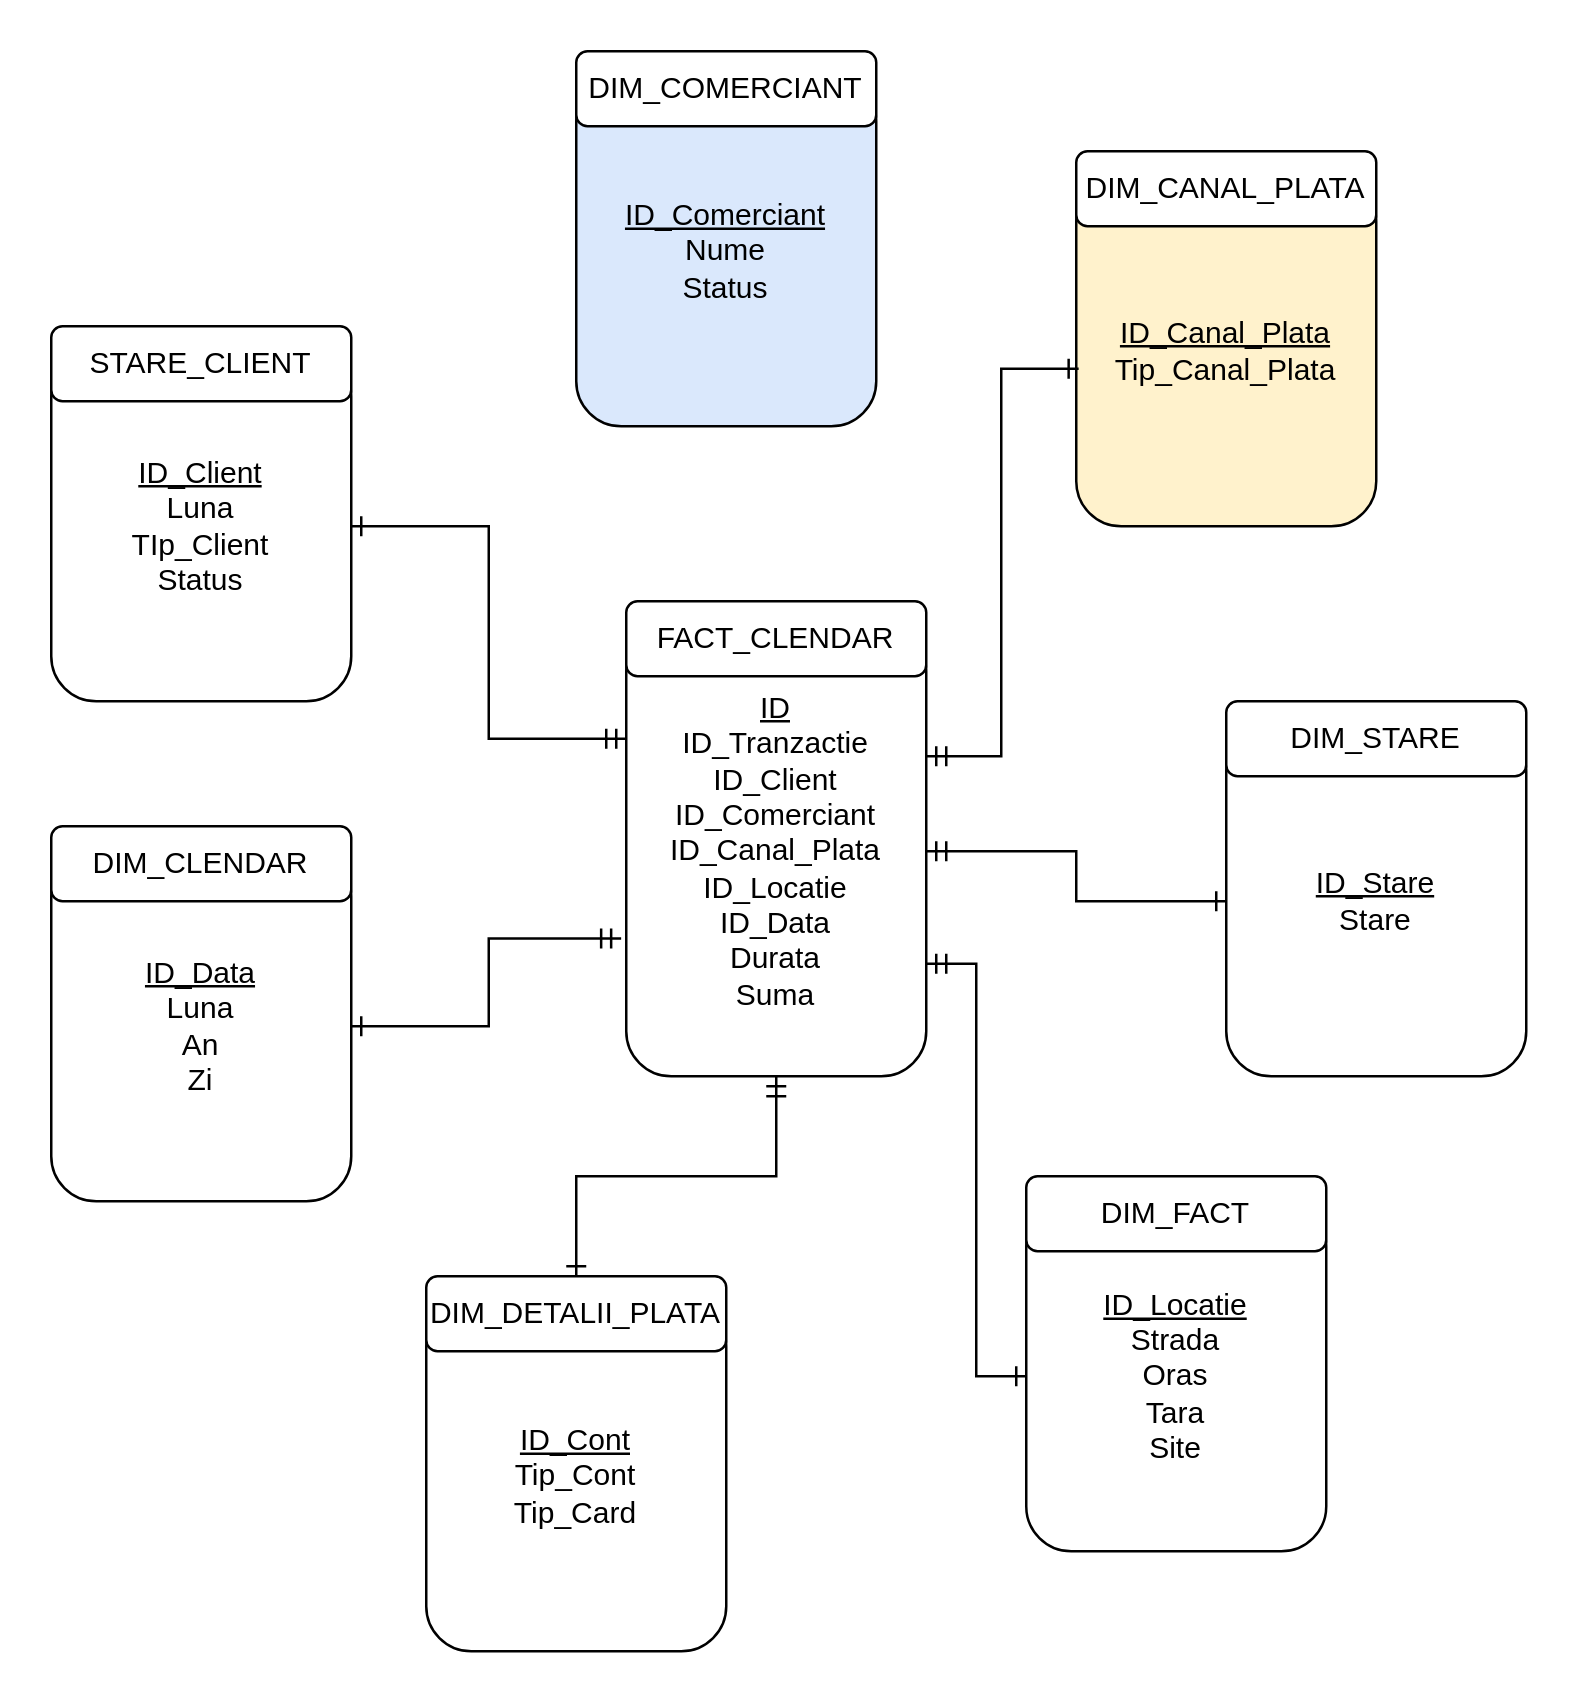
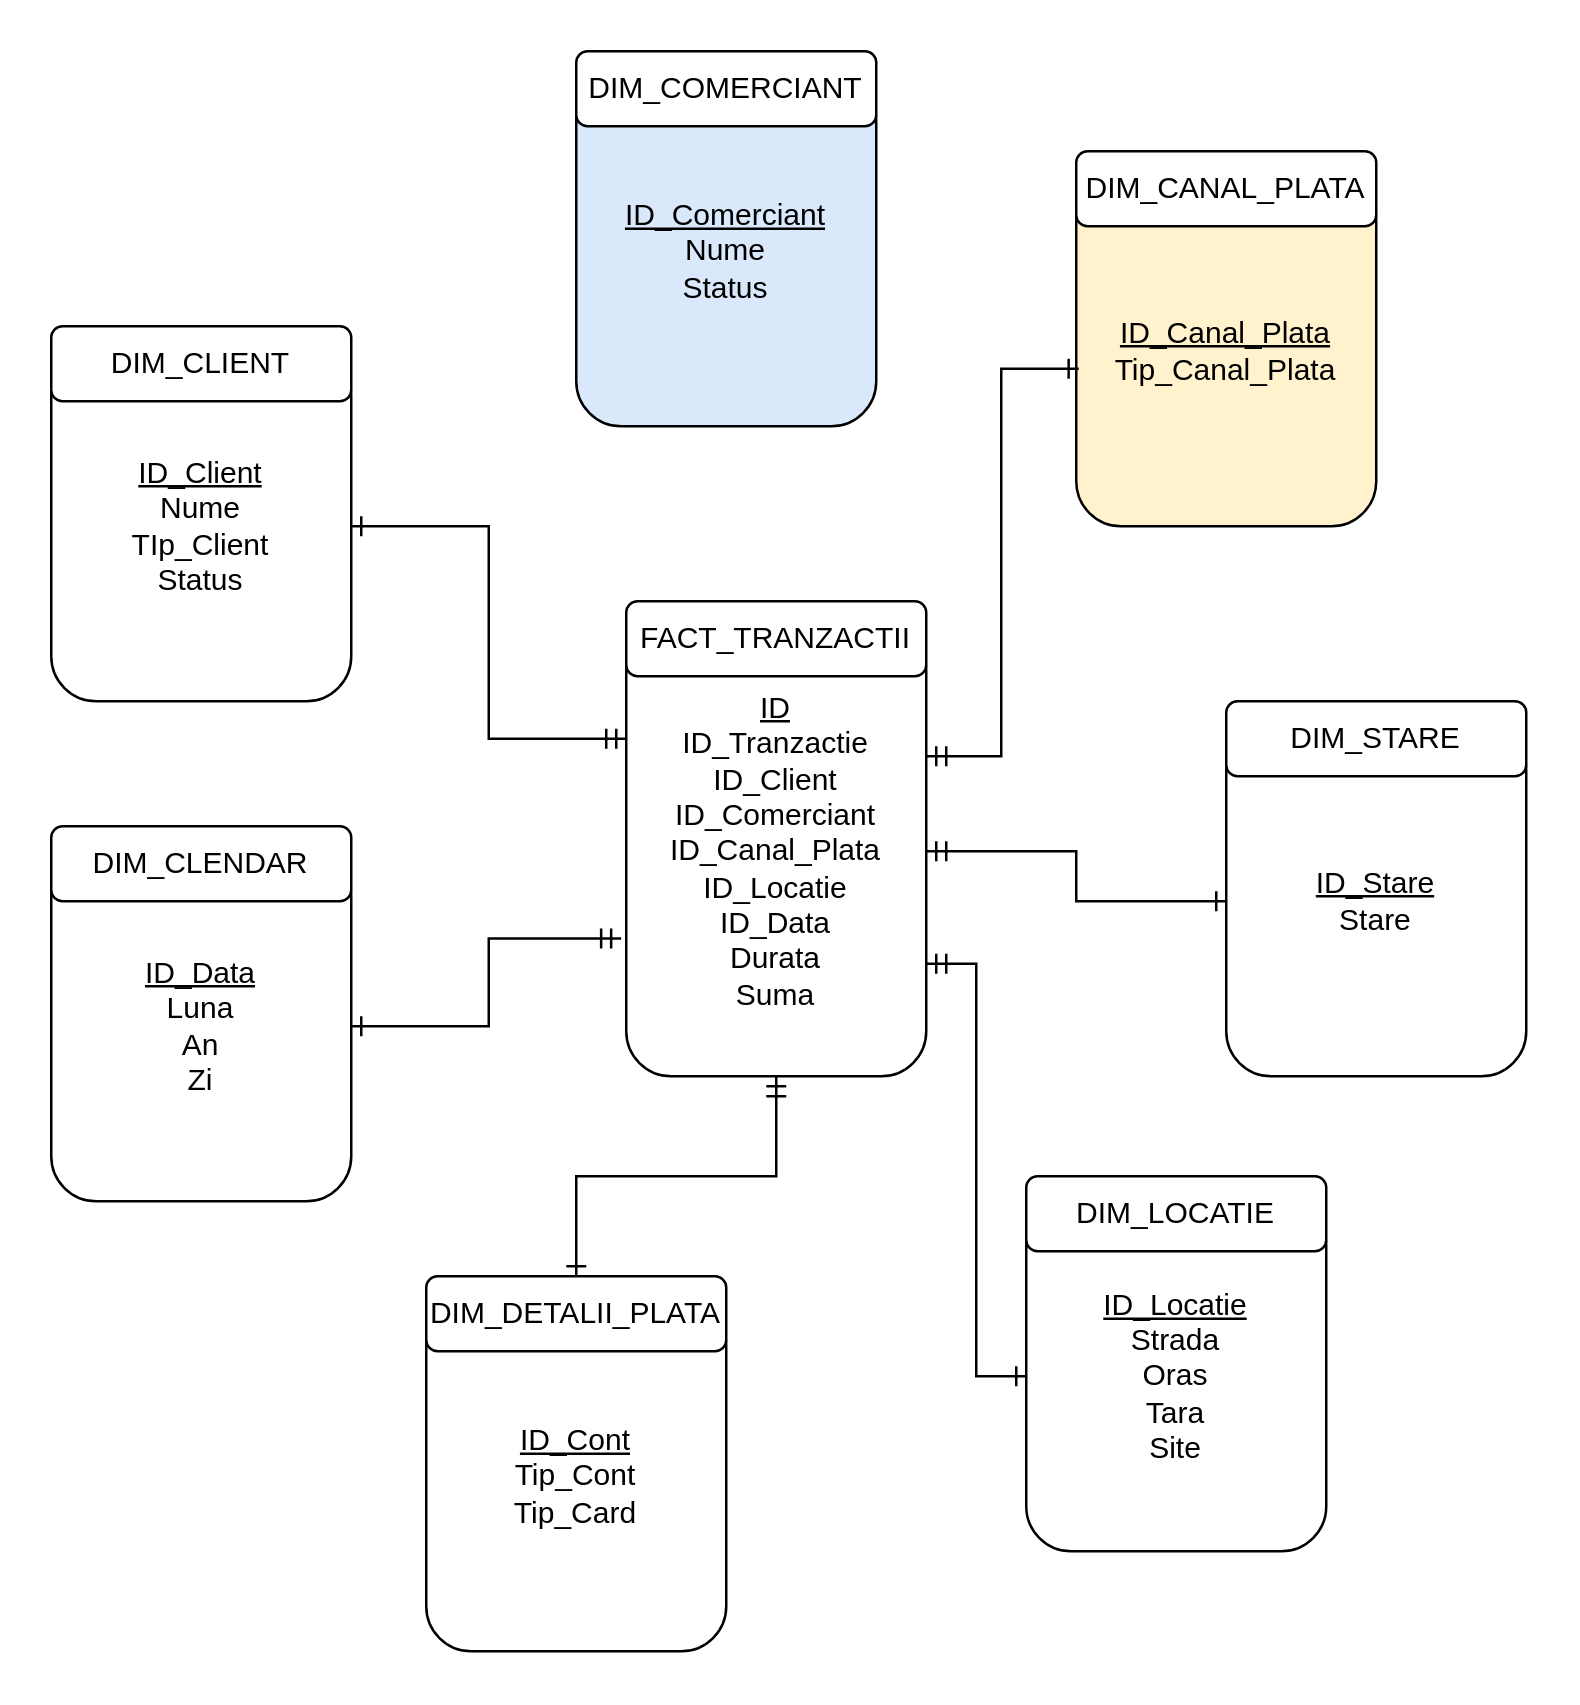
  <mxCell id="0" />
  <mxCell id="1" parent="0" />
  <mxCell id="2" style="edgeStyle=orthogonalEdgeStyle;rounded=0;orthogonalLoop=1;jettySize=auto;html=1;exitX=-0.017;exitY=0.694;exitDx=0;exitDy=0;entryX=1;entryY=0.5;entryDx=0;entryDy=0;endArrow=ERone;endFill=0;startArrow=ERmandOne;startFill=0;exitPerimeter=0;" parent="1" source="3" target="5" edge="1"><mxGeometry relative="1" as="geometry" /></mxCell>
  <mxCell id="3" value="&lt;u&gt;ID&lt;/u&gt;&lt;br&gt;ID_Tranzactie&lt;br&gt;ID_Client&lt;br&gt;ID_Comerciant&lt;br&gt;ID_Canal_Plata&lt;br&gt;ID_Locatie&lt;br&gt;ID_Data&lt;br&gt;Durata&lt;br&gt;Suma" style="rounded=1;whiteSpace=wrap;html=1;" parent="1" vertex="1"><mxGeometry x="250" y="250" width="120" height="180" as="geometry" /></mxCell>
- <mxCell id="4" value="FACT_CLENDAR" style="rounded=1;whiteSpace=wrap;html=1;" parent="1" vertex="1"><mxGeometry x="250" y="240" width="120" height="30" as="geometry" /></mxCell>
+ <mxCell id="4" value="FACT_TRANZACTII" style="rounded=1;whiteSpace=wrap;html=1;" parent="1" vertex="1"><mxGeometry x="250" y="240" width="120" height="30" as="geometry" /></mxCell>
  <mxCell id="5" value="&lt;u&gt;ID_Data&lt;/u&gt;&lt;br&gt;Luna&lt;br&gt;An&lt;br&gt;Zi" style="rounded=1;whiteSpace=wrap;html=1;" parent="1" vertex="1"><mxGeometry x="20" y="340" width="120" height="140" as="geometry" /></mxCell>
  <mxCell id="6" value="DIM_CLENDAR" style="rounded=1;whiteSpace=wrap;html=1;" parent="1" vertex="1"><mxGeometry x="20" y="330" width="120" height="30" as="geometry" /></mxCell>
- <mxCell id="7" value="&lt;u&gt;ID_Client&lt;/u&gt;&lt;br&gt;Luna&lt;br&gt;TIp_Client&lt;br&gt;Status" style="rounded=1;whiteSpace=wrap;html=1;" parent="1" vertex="1"><mxGeometry x="20" y="140" width="120" height="140" as="geometry" /></mxCell>
- <mxCell id="8" value="STARE_CLIENT" style="rounded=1;whiteSpace=wrap;html=1;" parent="1" vertex="1"><mxGeometry x="20" y="130" width="120" height="30" as="geometry" /></mxCell>
+ <mxCell id="7" value="&lt;u&gt;ID_Client&lt;/u&gt;&lt;br&gt;Nume&lt;br&gt;TIp_Client&lt;br&gt;Status" style="rounded=1;whiteSpace=wrap;html=1;" parent="1" vertex="1"><mxGeometry x="20" y="140" width="120" height="140" as="geometry" /></mxCell>
+ <mxCell id="8" value="DIM_CLIENT" style="rounded=1;whiteSpace=wrap;html=1;" parent="1" vertex="1"><mxGeometry x="20" y="130" width="120" height="30" as="geometry" /></mxCell>
  <mxCell id="9" style="edgeStyle=orthogonalEdgeStyle;rounded=0;orthogonalLoop=1;jettySize=auto;html=1;exitX=0;exitY=0.25;exitDx=0;exitDy=0;entryX=1;entryY=0.5;entryDx=0;entryDy=0;endArrow=ERone;endFill=0;startArrow=ERmandOne;startFill=0;" parent="1" source="3" target="7" edge="1"><mxGeometry relative="1" as="geometry"><mxPoint x="480" y="115" as="sourcePoint" /><mxPoint x="300" y="175" as="targetPoint" /></mxGeometry></mxCell>
  <mxCell id="10" value="&lt;u&gt;ID_Canal_Plata&lt;/u&gt;&lt;br&gt;Tip_Canal_Plata" style="rounded=1;whiteSpace=wrap;html=1;fillColor=#fff2cc;" parent="1" vertex="1"><mxGeometry x="430" y="70" width="120" height="140" as="geometry" /></mxCell>
  <mxCell id="11" value="DIM_CANAL_PLATA" style="rounded=1;whiteSpace=wrap;html=1;" parent="1" vertex="1"><mxGeometry x="430" y="60" width="120" height="30" as="geometry" /></mxCell>
  <mxCell id="12" value="&lt;u&gt;ID_Locatie&lt;/u&gt;&lt;br&gt;Strada&lt;br&gt;Oras&lt;br&gt;Tara&lt;br&gt;Site" style="rounded=1;whiteSpace=wrap;html=1;" parent="1" vertex="1"><mxGeometry x="410" y="480" width="120" height="140" as="geometry" /></mxCell>
- <mxCell id="13" value="DIM_FACT" style="rounded=1;whiteSpace=wrap;html=1;" parent="1" vertex="1"><mxGeometry x="410" y="470" width="120" height="30" as="geometry" /></mxCell>
+ <mxCell id="13" value="DIM_LOCATIE" style="rounded=1;whiteSpace=wrap;html=1;" parent="1" vertex="1"><mxGeometry x="410" y="470" width="120" height="30" as="geometry" /></mxCell>
  <mxCell id="14" style="edgeStyle=orthogonalEdgeStyle;rounded=0;orthogonalLoop=1;jettySize=auto;html=1;exitX=1;exitY=0.75;exitDx=0;exitDy=0;entryX=0;entryY=0.5;entryDx=0;entryDy=0;endArrow=ERone;endFill=0;startArrow=ERmandOne;startFill=0;" parent="1" source="3" target="12" edge="1"><mxGeometry relative="1" as="geometry"><mxPoint x="260" y="305" as="sourcePoint" /><mxPoint x="150" y="220" as="targetPoint" /></mxGeometry></mxCell>
  <mxCell id="15" style="edgeStyle=orthogonalEdgeStyle;rounded=0;orthogonalLoop=1;jettySize=auto;html=1;exitX=1;exitY=0.289;exitDx=0;exitDy=0;entryX=0.008;entryY=0.55;entryDx=0;entryDy=0;endArrow=ERone;endFill=0;startArrow=ERmandOne;startFill=0;entryPerimeter=0;exitPerimeter=0;" parent="1" source="3" target="10" edge="1"><mxGeometry relative="1" as="geometry"><mxPoint x="270" y="315" as="sourcePoint" /><mxPoint x="160" y="230" as="targetPoint" /></mxGeometry></mxCell>
  <mxCell id="16" value="&lt;u&gt;ID_Comerciant&lt;/u&gt;&lt;br&gt;Nume&lt;br&gt;Status" style="rounded=1;whiteSpace=wrap;html=1;fillColor=#dae8fc;" parent="1" vertex="1"><mxGeometry x="230" y="30" width="120" height="140" as="geometry" /></mxCell>
  <mxCell id="17" value="DIM_COMERCIANT" style="rounded=1;whiteSpace=wrap;html=1;" parent="1" vertex="1"><mxGeometry x="230" y="20" width="120" height="30" as="geometry" /></mxCell>
  <mxCell id="18" value="&lt;u&gt;ID_Cont&lt;/u&gt;&lt;br&gt;Tip_Cont&lt;br&gt;Tip_Card" style="rounded=1;whiteSpace=wrap;html=1;" parent="1" vertex="1"><mxGeometry x="170" y="520" width="120" height="140" as="geometry" /></mxCell>
  <mxCell id="19" style="edgeStyle=orthogonalEdgeStyle;rounded=0;orthogonalLoop=1;jettySize=auto;html=1;entryX=0.5;entryY=1;entryDx=0;entryDy=0;startArrow=ERone;startFill=0;endArrow=ERmandOne;endFill=0;" parent="1" source="20" target="3" edge="1"><mxGeometry relative="1" as="geometry" /></mxCell>
  <mxCell id="20" value="DIM_DETALII_PLATA" style="rounded=1;whiteSpace=wrap;html=1;" parent="1" vertex="1"><mxGeometry x="170" y="510" width="120" height="30" as="geometry" /></mxCell>
  <mxCell id="21" value="&lt;u&gt;ID_Stare&lt;/u&gt;&lt;br&gt;Stare" style="rounded=1;whiteSpace=wrap;html=1;" parent="1" vertex="1"><mxGeometry x="490" y="290" width="120" height="140" as="geometry" /></mxCell>
  <mxCell id="22" value="DIM_STARE" style="rounded=1;whiteSpace=wrap;html=1;" parent="1" vertex="1"><mxGeometry x="490" y="280" width="120" height="30" as="geometry" /></mxCell>
  <mxCell id="23" style="edgeStyle=orthogonalEdgeStyle;rounded=0;orthogonalLoop=1;jettySize=auto;html=1;exitX=1;exitY=0.5;exitDx=0;exitDy=0;entryX=0;entryY=0.5;entryDx=0;entryDy=0;endArrow=ERone;endFill=0;startArrow=ERmandOne;startFill=0;" parent="1" source="3" target="21" edge="1"><mxGeometry relative="1" as="geometry"><mxPoint x="380" y="312.02" as="sourcePoint" /><mxPoint x="440.96" y="157" as="targetPoint" /></mxGeometry></mxCell>
